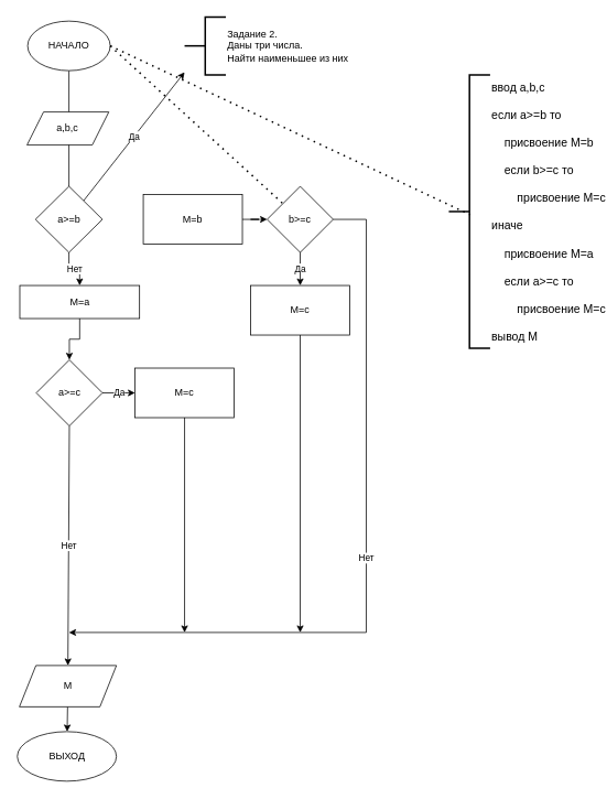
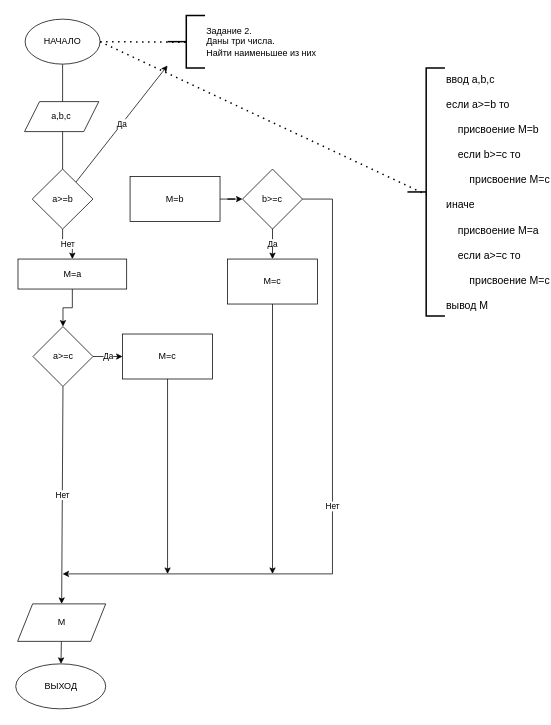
  <mxCell id="0" />
  <mxCell id="1" parent="0" />
  <mxCell id="2" value="" style="edgeStyle=none;rounded=0;orthogonalLoop=1;jettySize=auto;html=1;" edge="1" parent="1"><mxGeometry relative="1" as="geometry"><mxPoint x="83" y="85" as="sourcePoint" /><mxPoint x="83" y="255" as="targetPoint" /></mxGeometry></mxCell>
  <mxCell id="3" value="НАЧАЛО" style="ellipse;whiteSpace=wrap;html=1;" vertex="1" parent="1"><mxGeometry x="33" y="25" width="100" height="60" as="geometry" /></mxCell>
  <mxCell id="4" value="Да" style="edgeStyle=none;rounded=0;orthogonalLoop=1;jettySize=auto;html=1;" edge="1" parent="1" source="6" target="17"><mxGeometry relative="1" as="geometry" /></mxCell>
  <mxCell id="5" value="Нет" style="edgeStyle=orthogonalEdgeStyle;rounded=0;orthogonalLoop=1;jettySize=auto;html=1;" edge="1" parent="1" source="6" target="22"><mxGeometry relative="1" as="geometry" /></mxCell>
  <mxCell id="6" value="a&amp;gt;=b" style="rhombus;whiteSpace=wrap;html=1;" vertex="1" parent="1"><mxGeometry x="42.5" y="225" width="81" height="80" as="geometry" /></mxCell>
  <mxCell id="7" value="" style="edgeStyle=orthogonalEdgeStyle;rounded=0;orthogonalLoop=1;jettySize=auto;html=1;" edge="1" parent="1" source="8" target="24"><mxGeometry relative="1" as="geometry" /></mxCell>
  <mxCell id="8" value="M=b" style="whiteSpace=wrap;html=1;" vertex="1" parent="1"><mxGeometry x="173" y="235" width="120" height="60" as="geometry" /></mxCell>
  <mxCell id="9" value="Да" style="edgeStyle=none;rounded=0;orthogonalLoop=1;jettySize=auto;html=1;exitX=1;exitY=0.5;exitDx=0;exitDy=0;" edge="1" parent="1" source="10" target="11"><mxGeometry relative="1" as="geometry"><Array as="points" /></mxGeometry></mxCell>
  <mxCell id="10" value="a&amp;gt;=c" style="rhombus;whiteSpace=wrap;html=1;" vertex="1" parent="1"><mxGeometry x="43.5" y="435" width="80" height="80" as="geometry" /></mxCell>
  <mxCell id="11" value="M=c" style="whiteSpace=wrap;html=1;" vertex="1" parent="1"><mxGeometry x="163" y="445" width="120" height="60" as="geometry" /></mxCell>
  <mxCell id="12" value="a,b,c" style="shape=parallelogram;perimeter=parallelogramPerimeter;whiteSpace=wrap;html=1;fixedSize=1;" vertex="1" parent="1"><mxGeometry x="32.25" y="135" width="99" height="40" as="geometry" /></mxCell>
  <mxCell id="13" value="" style="edgeStyle=none;rounded=0;orthogonalLoop=1;jettySize=auto;html=1;" edge="1" parent="1" source="14" target="16"><mxGeometry relative="1" as="geometry" /></mxCell>
  <mxCell id="14" value="M" style="shape=parallelogram;perimeter=parallelogramPerimeter;whiteSpace=wrap;html=1;fixedSize=1;" vertex="1" parent="1"><mxGeometry x="23" y="805" width="117.5" height="50" as="geometry" /></mxCell>
  <mxCell id="15" style="edgeStyle=none;rounded=0;orthogonalLoop=1;jettySize=auto;html=1;exitX=0.5;exitY=1;exitDx=0;exitDy=0;" edge="1" parent="1" source="14" target="14"><mxGeometry relative="1" as="geometry" /></mxCell>
  <mxCell id="16" value="ВЫХОД" style="ellipse;whiteSpace=wrap;html=1;" vertex="1" parent="1"><mxGeometry x="20.5" y="885" width="120" height="60" as="geometry" /></mxCell>
  <mxCell id="17" value="Задание 2. &lt;br&gt;Даны три числа. &lt;br&gt;Найти наименьшее из них" style="strokeWidth=2;html=1;shape=mxgraph.flowchart.annotation_2;align=left;labelPosition=right;pointerEvents=1;" vertex="1" parent="1"><mxGeometry x="223" y="20" width="50" height="70" as="geometry" /></mxCell>
- <mxCell id="18" value="" style="endArrow=none;dashed=1;html=1;dashPattern=1 3;strokeWidth=2;rounded=0;exitX=1;exitY=0.5;exitDx=0;exitDy=0;" edge="1" parent="1" source="3" target="24"><mxGeometry width="50" height="50" relative="1" as="geometry"><mxPoint x="215.5" y="165" as="sourcePoint" /><mxPoint x="265.5" y="115" as="targetPoint" /></mxGeometry></mxCell>
+ <mxCell id="18" value="" style="endArrow=none;dashed=1;html=1;dashPattern=1 3;strokeWidth=2;rounded=0;exitX=1;exitY=0.5;exitDx=0;exitDy=0;entryX=0.52;entryY=0.512;entryDx=0;entryDy=0;entryPerimeter=0;" edge="1" parent="1" source="3" target="17"><mxGeometry width="50" height="50" relative="1" as="geometry"><mxPoint x="215.5" y="165" as="sourcePoint" /><mxPoint x="265.5" y="115" as="targetPoint" /></mxGeometry></mxCell>
  <mxCell id="19" value="ввод a,b,c&lt;br&gt;&lt;br&gt;если а&amp;gt;=b то&lt;br&gt;&lt;span&gt; &lt;/span&gt;&lt;span&gt; &lt;/span&gt;&lt;br&gt;&lt;span&gt;&lt;/span&gt;&amp;nbsp; &amp;nbsp; присвоение M=b&lt;br&gt;&amp;nbsp; &amp;nbsp;&amp;nbsp;&lt;br&gt;&amp;nbsp; &amp;nbsp; если b&amp;gt;=c то&lt;br&gt;&lt;br&gt;&amp;nbsp; &amp;nbsp; &amp;nbsp; &amp;nbsp; присвоение М=с&lt;br&gt;&lt;br&gt;иначе&amp;nbsp;&lt;br&gt;&lt;br&gt;&amp;nbsp; &amp;nbsp;&amp;nbsp;присвоение M=a&lt;br&gt;&lt;br&gt;&amp;nbsp; &amp;nbsp; если а&amp;gt;=с то&lt;br&gt;&lt;br&gt;&amp;nbsp; &amp;nbsp; &amp;nbsp; &amp;nbsp; присвоение М=с&lt;br&gt;&lt;br&gt;вывод M" style="strokeWidth=2;html=1;shape=mxgraph.flowchart.annotation_2;align=left;labelPosition=right;pointerEvents=1;verticalAlign=top;fontSize=14;spacing=2;spacingBottom=0;spacingLeft=0;spacingTop=0;horizontal=1;" vertex="1" parent="1"><mxGeometry x="543" y="90" width="50" height="331" as="geometry" /></mxCell>
  <mxCell id="20" value="" style="endArrow=none;dashed=1;html=1;dashPattern=1 3;strokeWidth=2;rounded=0;exitX=1;exitY=0.5;exitDx=0;exitDy=0;entryX=0.52;entryY=0.512;entryDx=0;entryDy=0;entryPerimeter=0;" edge="1" parent="1" source="3" target="19"><mxGeometry width="50" height="50" relative="1" as="geometry"><mxPoint x="453" y="120" as="sourcePoint" /><mxPoint x="585.5" y="180" as="targetPoint" /></mxGeometry></mxCell>
  <mxCell id="21" value="" style="edgeStyle=orthogonalEdgeStyle;rounded=0;orthogonalLoop=1;jettySize=auto;html=1;" edge="1" parent="1" source="22" target="10"><mxGeometry relative="1" as="geometry" /></mxCell>
  <mxCell id="22" value="M=a" style="whiteSpace=wrap;html=1;" vertex="1" parent="1"><mxGeometry x="23.5" y="345" width="145" height="40" as="geometry" /></mxCell>
  <mxCell id="23" value="Да" style="edgeStyle=orthogonalEdgeStyle;rounded=0;orthogonalLoop=1;jettySize=auto;html=1;" edge="1" parent="1" source="24" target="25"><mxGeometry relative="1" as="geometry" /></mxCell>
  <mxCell id="24" value="b&amp;gt;=c" style="rhombus;whiteSpace=wrap;html=1;" vertex="1" parent="1"><mxGeometry x="323" y="225" width="80" height="80" as="geometry" /></mxCell>
  <mxCell id="25" value="M=c" style="whiteSpace=wrap;html=1;" vertex="1" parent="1"><mxGeometry x="303" y="345" width="120" height="60" as="geometry" /></mxCell>
  <mxCell id="26" value="Нет" style="endArrow=classic;html=1;rounded=0;" edge="1" parent="1"><mxGeometry width="50" height="50" relative="1" as="geometry"><mxPoint x="403" y="265" as="sourcePoint" /><mxPoint x="83" y="765" as="targetPoint" /><Array as="points"><mxPoint x="443" y="265" /><mxPoint x="443" y="765" /></Array></mxGeometry></mxCell>
  <mxCell id="27" value="" style="endArrow=classic;html=1;rounded=0;exitX=0.5;exitY=1;exitDx=0;exitDy=0;" edge="1" parent="1" source="25"><mxGeometry width="50" height="50" relative="1" as="geometry"><mxPoint x="323" y="555" as="sourcePoint" /><mxPoint x="363" y="765" as="targetPoint" /></mxGeometry></mxCell>
  <mxCell id="28" value="Нет" style="endArrow=classic;html=1;rounded=0;exitX=0.5;exitY=1;exitDx=0;exitDy=0;entryX=0.5;entryY=0;entryDx=0;entryDy=0;" edge="1" parent="1" source="10" target="14"><mxGeometry width="50" height="50" relative="1" as="geometry"><mxPoint x="323" y="555" as="sourcePoint" /><mxPoint x="373" y="505" as="targetPoint" /></mxGeometry></mxCell>
  <mxCell id="29" value="" style="endArrow=classic;html=1;rounded=0;exitX=0.5;exitY=1;exitDx=0;exitDy=0;" edge="1" parent="1" source="11"><mxGeometry width="50" height="50" relative="1" as="geometry"><mxPoint x="323" y="555" as="sourcePoint" /><mxPoint x="223" y="765" as="targetPoint" /></mxGeometry></mxCell>
